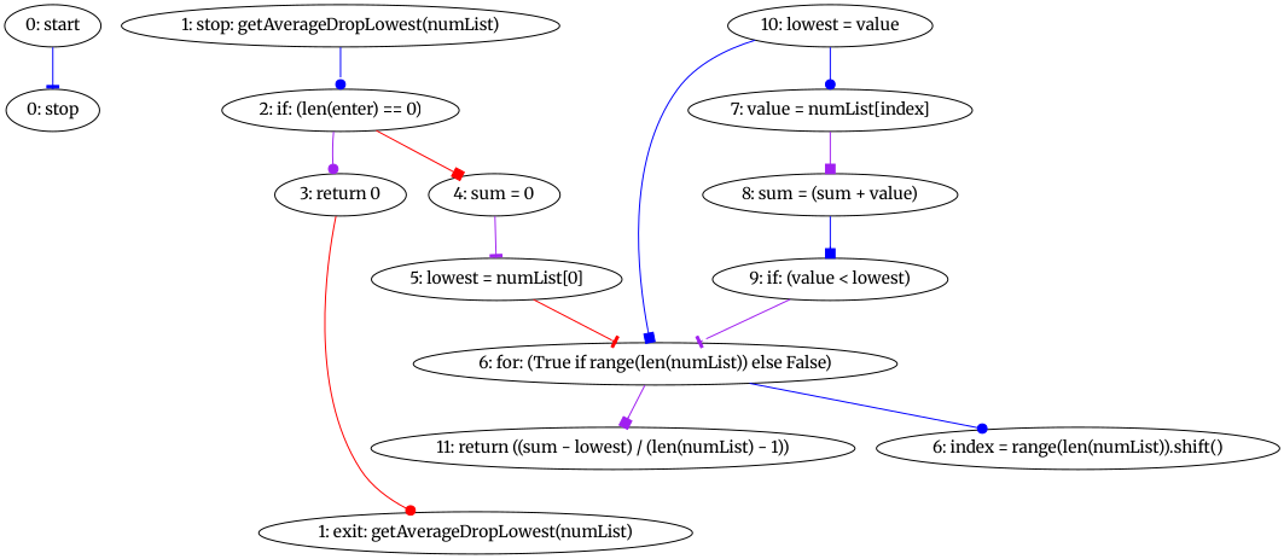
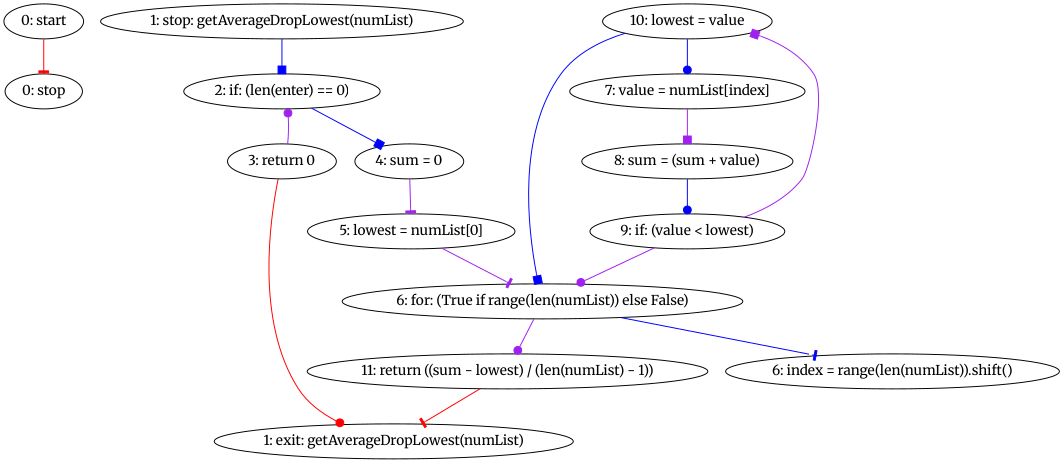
  strict digraph {
    fontname=Merriweather
    node [fontname=Merriweather]
    edge [arrowhead=dot color=purple fontname=Merriweather]
    n1 [label="0: start"]
    n2 [label="0: stop"]
    n3 [label="1: stop: getAverageDropLowest(numList)"]
    n4 [label="2: if: (len(enter) == 0)"]
    n5 [label="3: return 0"]
    n6 [label="4: sum = 0"]
    n7 [label="1: exit: getAverageDropLowest(numList)"]
    n8 [label="5: lowest = numList[0]"]
    n9 [label="11: return ((sum - lowest) / (len(numList) - 1))"]
    n10 [label="6: for: (True if range(len(numList)) else False)"]
    n11 [label="6: index = range(len(numList)).shift()"]
    n12 [label="7: value = numList[index]"]
    n13 [label="8: sum = (sum + value)"]
    n14 [label="10: lowest = value"]
    n15 [label="9: if: (value < lowest)"]
-   n1 -> n2 [arrowhead=tee color=blue]
-   n3 -> n4 [color=blue]
-   n4 -> n5
-   n4 -> n6 [arrowhead=box color=red]
+   n1 -> n2 [arrowhead=tee color=red]
+   n3 -> n4 [arrowhead=box color=blue]
+   n5 -> n4
+   n4 -> n6 [arrowhead=box color=blue]
    n5 -> n7 [color=red]
    n6 -> n8 [arrowhead=tee]
-   n8 -> n10 [arrowhead=tee color=red]
-   n10 -> n9 [arrowhead=box]
-   n10 -> n11 [color=blue]
+   n8 -> n10 [arrowhead=tee]
+   n9 -> n7 [arrowhead=tee color=red]
+   n10 -> n9
+   n10 -> n11 [arrowhead=tee color=blue]
    n12 -> n13 [arrowhead=box]
-   n13 -> n15 [arrowhead=box color=blue]
+   n13 -> n15 [color=blue]
    n14 -> n10 [arrowhead=box color=blue]
    n14 -> n12 [color=blue]
-   n15 -> n10 [arrowhead=tee]
+   n15 -> n10
+   n15 -> n14 [arrowhead=box]
  }
